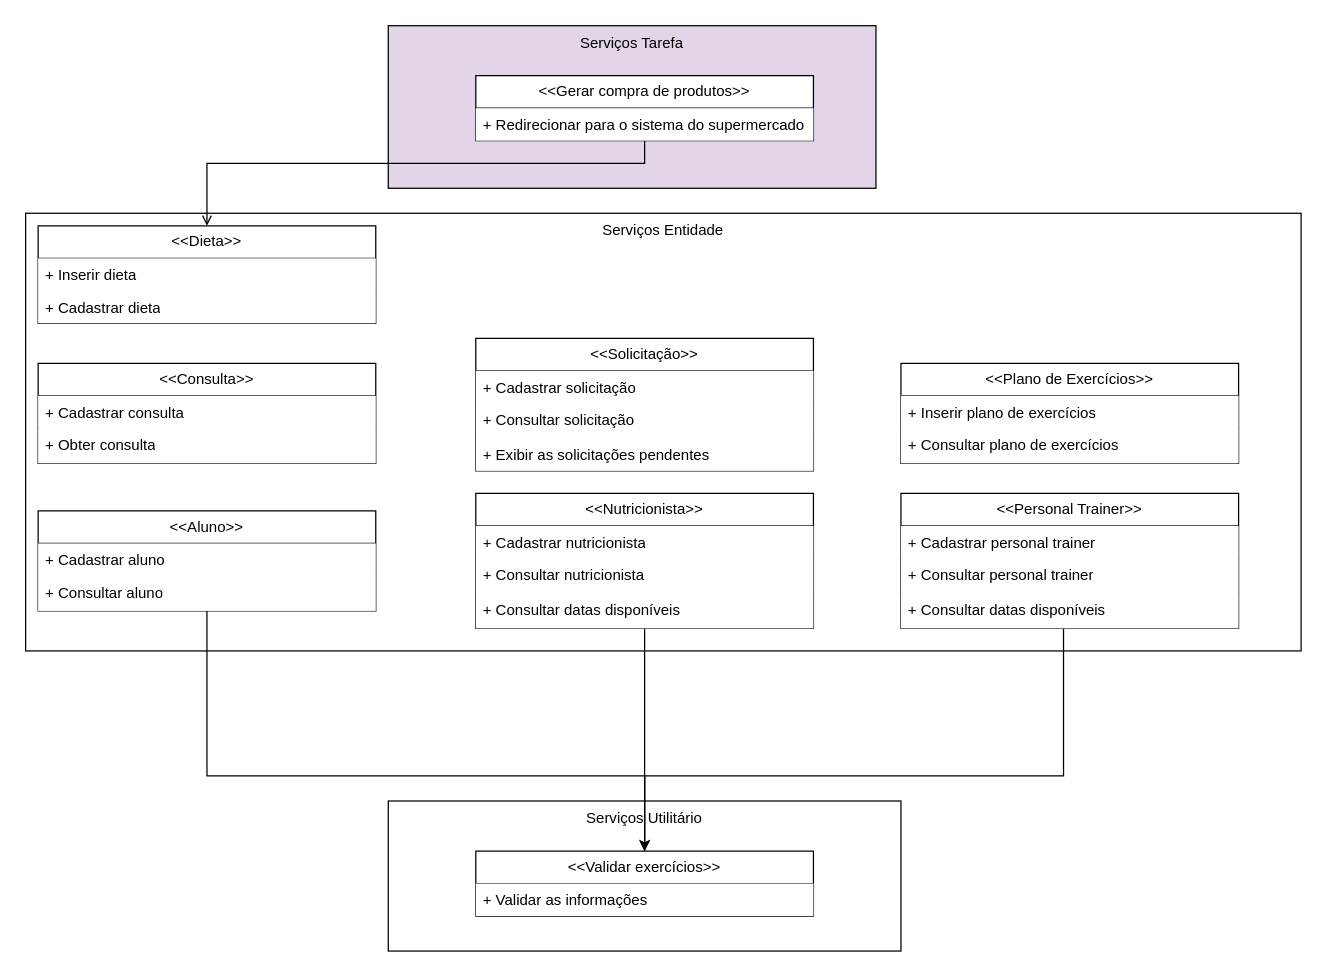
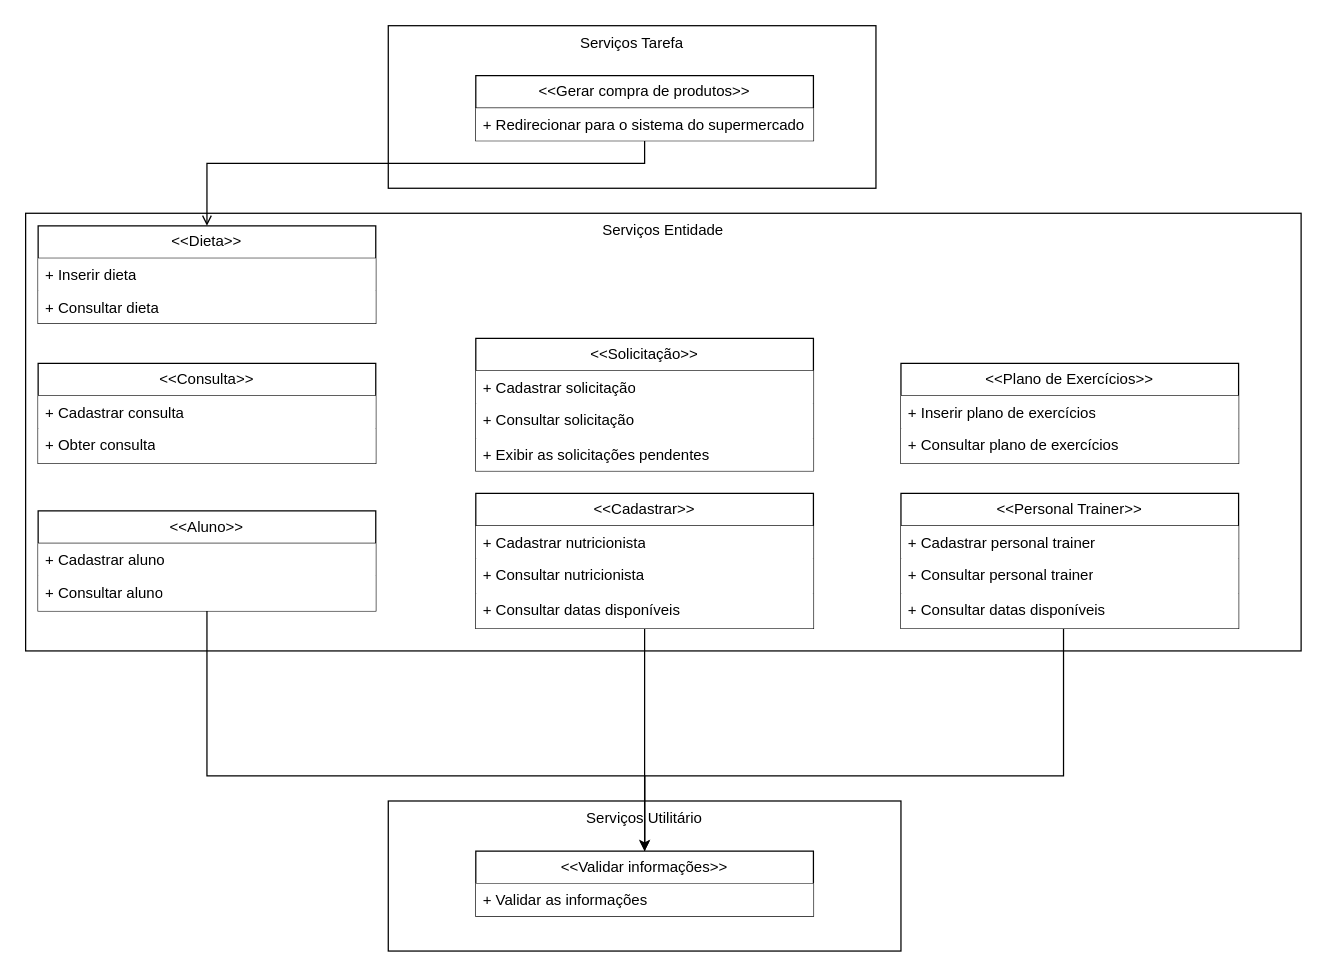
  <mxCell id="0" />
  <mxCell id="1" parent="0" />
  <mxCell id="2" value="Serviços Utilitário" style="rounded=0;whiteSpace=wrap;html=1;verticalAlign=top;" vertex="1" parent="1"><mxGeometry x="310" y="640" width="410" height="120" as="geometry" /></mxCell>
  <mxCell id="3" value="Serviços Entidade" style="rounded=0;whiteSpace=wrap;html=1;verticalAlign=top;" vertex="1" parent="1"><mxGeometry x="20" y="170" width="1020" height="350" as="geometry" /></mxCell>
- <mxCell id="4" value="Serviços Tarefa" style="rounded=0;whiteSpace=wrap;html=1;verticalAlign=top;fillColor=#e1d5e7;" vertex="1" parent="1"><mxGeometry x="310" y="20" width="390" height="130" as="geometry" /></mxCell>
+ <mxCell id="4" value="Serviços Tarefa" style="rounded=0;whiteSpace=wrap;html=1;verticalAlign=top;" vertex="1" parent="1"><mxGeometry x="310" y="20" width="390" height="130" as="geometry" /></mxCell>
  <mxCell id="5" value="&amp;lt;&amp;lt;Solicitação&amp;gt;&amp;gt;" style="swimlane;fontStyle=0;childLayout=stackLayout;horizontal=1;startSize=26;fillColor=default;horizontalStack=0;resizeParent=1;resizeParentMax=0;resizeLast=0;collapsible=1;marginBottom=0;whiteSpace=wrap;html=1;" vertex="1" parent="1"><mxGeometry x="380" y="270" width="270" height="106" as="geometry" /></mxCell>
  <mxCell id="6" value="+&amp;nbsp;Cadastrar solicitação" style="text;strokeColor=none;fillColor=default;align=left;verticalAlign=top;spacingLeft=4;spacingRight=4;overflow=hidden;rotatable=0;points=[[0,0.5],[1,0.5]];portConstraint=eastwest;whiteSpace=wrap;html=1;" vertex="1" parent="5"><mxGeometry y="26" width="270" height="26" as="geometry" /></mxCell>
  <mxCell id="7" value="+&amp;nbsp;Consultar solicitação" style="text;strokeColor=none;fillColor=default;align=left;verticalAlign=top;spacingLeft=4;spacingRight=4;overflow=hidden;rotatable=0;points=[[0,0.5],[1,0.5]];portConstraint=eastwest;whiteSpace=wrap;html=1;" vertex="1" parent="5"><mxGeometry y="52" width="270" height="28" as="geometry" /></mxCell>
  <mxCell id="8" value="+&amp;nbsp;Exibir as solicitações pendentes" style="text;strokeColor=none;fillColor=default;align=left;verticalAlign=top;spacingLeft=4;spacingRight=4;overflow=hidden;rotatable=0;points=[[0,0.5],[1,0.5]];portConstraint=eastwest;whiteSpace=wrap;html=1;" vertex="1" parent="5"><mxGeometry y="80" width="270" height="26" as="geometry" /></mxCell>
  <mxCell id="9" value="&amp;lt;&amp;lt;Dieta&amp;gt;&amp;gt;" style="swimlane;fontStyle=0;childLayout=stackLayout;horizontal=1;startSize=26;fillColor=default;horizontalStack=0;resizeParent=1;resizeParentMax=0;resizeLast=0;collapsible=1;marginBottom=0;whiteSpace=wrap;html=1;" vertex="1" parent="1"><mxGeometry x="30" y="180" width="270" height="78" as="geometry" /></mxCell>
  <mxCell id="10" value="+&amp;nbsp;Inserir dieta" style="text;strokeColor=none;fillColor=default;align=left;verticalAlign=top;spacingLeft=4;spacingRight=4;overflow=hidden;rotatable=0;points=[[0,0.5],[1,0.5]];portConstraint=eastwest;whiteSpace=wrap;html=1;" vertex="1" parent="9"><mxGeometry y="26" width="270" height="26" as="geometry" /></mxCell>
- <mxCell id="11" value="+&amp;nbsp;Cadastrar dieta" style="text;strokeColor=none;fillColor=default;align=left;verticalAlign=top;spacingLeft=4;spacingRight=4;overflow=hidden;rotatable=0;points=[[0,0.5],[1,0.5]];portConstraint=eastwest;whiteSpace=wrap;html=1;" vertex="1" parent="9"><mxGeometry y="52" width="270" height="26" as="geometry" /></mxCell>
+ <mxCell id="11" value="+&amp;nbsp;Consultar dieta" style="text;strokeColor=none;fillColor=default;align=left;verticalAlign=top;spacingLeft=4;spacingRight=4;overflow=hidden;rotatable=0;points=[[0,0.5],[1,0.5]];portConstraint=eastwest;whiteSpace=wrap;html=1;" vertex="1" parent="9"><mxGeometry y="52" width="270" height="26" as="geometry" /></mxCell>
  <mxCell id="12" value="&amp;lt;&amp;lt;Plano de Exercícios&amp;gt;&amp;gt;" style="swimlane;fontStyle=0;childLayout=stackLayout;horizontal=1;startSize=26;fillColor=default;horizontalStack=0;resizeParent=1;resizeParentMax=0;resizeLast=0;collapsible=1;marginBottom=0;whiteSpace=wrap;html=1;" vertex="1" parent="1"><mxGeometry x="720" y="290" width="270" height="80" as="geometry" /></mxCell>
  <mxCell id="13" value="+&amp;nbsp;Inserir plano de exercícios" style="text;strokeColor=none;fillColor=default;align=left;verticalAlign=top;spacingLeft=4;spacingRight=4;overflow=hidden;rotatable=0;points=[[0,0.5],[1,0.5]];portConstraint=eastwest;whiteSpace=wrap;html=1;" vertex="1" parent="12"><mxGeometry y="26" width="270" height="26" as="geometry" /></mxCell>
  <mxCell id="14" value="+&amp;nbsp;Consultar plano de exercícios" style="text;strokeColor=none;fillColor=default;align=left;verticalAlign=top;spacingLeft=4;spacingRight=4;overflow=hidden;rotatable=0;points=[[0,0.5],[1,0.5]];portConstraint=eastwest;whiteSpace=wrap;html=1;" vertex="1" parent="12"><mxGeometry y="52" width="270" height="28" as="geometry" /></mxCell>
  <mxCell id="15" value="&amp;lt;&amp;lt;Consulta&amp;gt;&amp;gt;" style="swimlane;fontStyle=0;childLayout=stackLayout;horizontal=1;startSize=26;fillColor=default;horizontalStack=0;resizeParent=1;resizeParentMax=0;resizeLast=0;collapsible=1;marginBottom=0;whiteSpace=wrap;html=1;" vertex="1" parent="1"><mxGeometry x="30" y="290" width="270" height="80" as="geometry" /></mxCell>
  <mxCell id="16" value="+&amp;nbsp;Cadastrar consulta" style="text;strokeColor=none;fillColor=default;align=left;verticalAlign=top;spacingLeft=4;spacingRight=4;overflow=hidden;rotatable=0;points=[[0,0.5],[1,0.5]];portConstraint=eastwest;whiteSpace=wrap;html=1;" vertex="1" parent="15"><mxGeometry y="26" width="270" height="26" as="geometry" /></mxCell>
  <mxCell id="17" value="+&amp;nbsp;Obter consulta" style="text;strokeColor=none;fillColor=default;align=left;verticalAlign=top;spacingLeft=4;spacingRight=4;overflow=hidden;rotatable=0;points=[[0,0.5],[1,0.5]];portConstraint=eastwest;whiteSpace=wrap;html=1;" vertex="1" parent="15"><mxGeometry y="52" width="270" height="28" as="geometry" /></mxCell>
  <mxCell id="18" style="edgeStyle=orthogonalEdgeStyle;rounded=0;orthogonalLoop=1;jettySize=auto;html=1;endArrow=none;" edge="1" parent="1" source="19" target="35"><mxGeometry relative="1" as="geometry"><Array as="points"><mxPoint x="165" y="620" /><mxPoint x="515" y="620" /></Array></mxGeometry></mxCell>
  <mxCell id="19" value="&amp;lt;&amp;lt;Aluno&amp;gt;&amp;gt;" style="swimlane;fontStyle=0;childLayout=stackLayout;horizontal=1;startSize=26;fillColor=default;horizontalStack=0;resizeParent=1;resizeParentMax=0;resizeLast=0;collapsible=1;marginBottom=0;whiteSpace=wrap;html=1;" vertex="1" parent="1"><mxGeometry x="30" y="408" width="270" height="80" as="geometry" /></mxCell>
  <mxCell id="20" value="+&amp;nbsp;Cadastrar aluno" style="text;strokeColor=none;fillColor=default;align=left;verticalAlign=top;spacingLeft=4;spacingRight=4;overflow=hidden;rotatable=0;points=[[0,0.5],[1,0.5]];portConstraint=eastwest;whiteSpace=wrap;html=1;" vertex="1" parent="19"><mxGeometry y="26" width="270" height="26" as="geometry" /></mxCell>
  <mxCell id="21" value="+&amp;nbsp;Consultar aluno" style="text;strokeColor=none;fillColor=default;align=left;verticalAlign=top;spacingLeft=4;spacingRight=4;overflow=hidden;rotatable=0;points=[[0,0.5],[1,0.5]];portConstraint=eastwest;whiteSpace=wrap;html=1;" vertex="1" parent="19"><mxGeometry y="52" width="270" height="28" as="geometry" /></mxCell>
  <mxCell id="22" style="edgeStyle=orthogonalEdgeStyle;rounded=0;orthogonalLoop=1;jettySize=auto;html=1;entryX=0.5;entryY=0;entryDx=0;entryDy=0;" edge="1" parent="1" source="23" target="35"><mxGeometry relative="1" as="geometry"><Array as="points"><mxPoint x="515" y="650" /><mxPoint x="515" y="650" /></Array></mxGeometry></mxCell>
- <mxCell id="23" value="&amp;lt;&amp;lt;Nutricionista&amp;gt;&amp;gt;" style="swimlane;fontStyle=0;childLayout=stackLayout;horizontal=1;startSize=26;fillColor=default;horizontalStack=0;resizeParent=1;resizeParentMax=0;resizeLast=0;collapsible=1;marginBottom=0;whiteSpace=wrap;html=1;" vertex="1" parent="1"><mxGeometry x="380" y="394" width="270" height="108" as="geometry" /></mxCell>
+ <mxCell id="23" value="&amp;lt;&amp;lt;Cadastrar&amp;gt;&amp;gt;" style="swimlane;fontStyle=0;childLayout=stackLayout;horizontal=1;startSize=26;fillColor=default;horizontalStack=0;resizeParent=1;resizeParentMax=0;resizeLast=0;collapsible=1;marginBottom=0;whiteSpace=wrap;html=1;" vertex="1" parent="1"><mxGeometry x="380" y="394" width="270" height="108" as="geometry" /></mxCell>
  <mxCell id="24" value="+&amp;nbsp;Cadastrar&amp;nbsp;nutricionista" style="text;strokeColor=none;fillColor=default;align=left;verticalAlign=top;spacingLeft=4;spacingRight=4;overflow=hidden;rotatable=0;points=[[0,0.5],[1,0.5]];portConstraint=eastwest;whiteSpace=wrap;html=1;" vertex="1" parent="23"><mxGeometry y="26" width="270" height="26" as="geometry" /></mxCell>
  <mxCell id="25" value="+&amp;nbsp;Consultar&amp;nbsp;nutricionista" style="text;strokeColor=none;fillColor=default;align=left;verticalAlign=top;spacingLeft=4;spacingRight=4;overflow=hidden;rotatable=0;points=[[0,0.5],[1,0.5]];portConstraint=eastwest;whiteSpace=wrap;html=1;" vertex="1" parent="23"><mxGeometry y="52" width="270" height="28" as="geometry" /></mxCell>
  <mxCell id="26" value="+&amp;nbsp;Consultar&amp;nbsp;datas disponíveis" style="text;strokeColor=none;fillColor=default;align=left;verticalAlign=top;spacingLeft=4;spacingRight=4;overflow=hidden;rotatable=0;points=[[0,0.5],[1,0.5]];portConstraint=eastwest;whiteSpace=wrap;html=1;" vertex="1" parent="23"><mxGeometry y="80" width="270" height="28" as="geometry" /></mxCell>
  <mxCell id="27" style="edgeStyle=orthogonalEdgeStyle;rounded=0;orthogonalLoop=1;jettySize=auto;html=1;entryX=0.5;entryY=0;entryDx=0;entryDy=0;endArrow=open;" edge="1" parent="1" source="28" target="35"><mxGeometry relative="1" as="geometry"><Array as="points"><mxPoint x="850" y="620" /><mxPoint x="515" y="620" /></Array></mxGeometry></mxCell>
  <mxCell id="28" value="&amp;lt;&amp;lt;Personal Trainer&amp;gt;&amp;gt;" style="swimlane;fontStyle=0;childLayout=stackLayout;horizontal=1;startSize=26;fillColor=default;horizontalStack=0;resizeParent=1;resizeParentMax=0;resizeLast=0;collapsible=1;marginBottom=0;whiteSpace=wrap;html=1;" vertex="1" parent="1"><mxGeometry x="720" y="394" width="270" height="108" as="geometry" /></mxCell>
  <mxCell id="29" value="+&amp;nbsp;Cadastrar&amp;nbsp;personal trainer" style="text;strokeColor=none;fillColor=default;align=left;verticalAlign=top;spacingLeft=4;spacingRight=4;overflow=hidden;rotatable=0;points=[[0,0.5],[1,0.5]];portConstraint=eastwest;whiteSpace=wrap;html=1;" vertex="1" parent="28"><mxGeometry y="26" width="270" height="26" as="geometry" /></mxCell>
  <mxCell id="30" value="+&amp;nbsp;Consultar&amp;nbsp;personal trainer" style="text;strokeColor=none;fillColor=default;align=left;verticalAlign=top;spacingLeft=4;spacingRight=4;overflow=hidden;rotatable=0;points=[[0,0.5],[1,0.5]];portConstraint=eastwest;whiteSpace=wrap;html=1;" vertex="1" parent="28"><mxGeometry y="52" width="270" height="28" as="geometry" /></mxCell>
  <mxCell id="31" value="+&amp;nbsp;Consultar&amp;nbsp;datas disponíveis" style="text;strokeColor=none;fillColor=default;align=left;verticalAlign=top;spacingLeft=4;spacingRight=4;overflow=hidden;rotatable=0;points=[[0,0.5],[1,0.5]];portConstraint=eastwest;whiteSpace=wrap;html=1;" vertex="1" parent="28"><mxGeometry y="80" width="270" height="28" as="geometry" /></mxCell>
  <mxCell id="32" style="edgeStyle=orthogonalEdgeStyle;rounded=0;orthogonalLoop=1;jettySize=auto;html=1;endArrow=open;" edge="1" parent="1" source="33" target="9"><mxGeometry relative="1" as="geometry"><Array as="points"><mxPoint x="515" y="130" /><mxPoint x="165" y="130" /></Array></mxGeometry></mxCell>
  <mxCell id="33" value="&amp;lt;&amp;lt;Gerar compra de produtos&amp;gt;&amp;gt;" style="swimlane;fontStyle=0;childLayout=stackLayout;horizontal=1;startSize=26;fillColor=default;horizontalStack=0;resizeParent=1;resizeParentMax=0;resizeLast=0;collapsible=1;marginBottom=0;whiteSpace=wrap;html=1;" vertex="1" parent="1"><mxGeometry x="380" y="60" width="270" height="52" as="geometry" /></mxCell>
  <mxCell id="34" value="+&amp;nbsp;Redirecionar para o sistema do supermercado" style="text;strokeColor=none;fillColor=default;align=left;verticalAlign=top;spacingLeft=4;spacingRight=4;overflow=hidden;rotatable=0;points=[[0,0.5],[1,0.5]];portConstraint=eastwest;whiteSpace=wrap;html=1;" vertex="1" parent="33"><mxGeometry y="26" width="270" height="26" as="geometry" /></mxCell>
- <mxCell id="35" value="&amp;lt;&amp;lt;Validar exercícios&amp;gt;&amp;gt;" style="swimlane;fontStyle=0;childLayout=stackLayout;horizontal=1;startSize=26;fillColor=default;horizontalStack=0;resizeParent=1;resizeParentMax=0;resizeLast=0;collapsible=1;marginBottom=0;whiteSpace=wrap;html=1;" vertex="1" parent="1"><mxGeometry x="380" y="680" width="270" height="52" as="geometry" /></mxCell>
+ <mxCell id="35" value="&amp;lt;&amp;lt;Validar informações&amp;gt;&amp;gt;" style="swimlane;fontStyle=0;childLayout=stackLayout;horizontal=1;startSize=26;fillColor=default;horizontalStack=0;resizeParent=1;resizeParentMax=0;resizeLast=0;collapsible=1;marginBottom=0;whiteSpace=wrap;html=1;" vertex="1" parent="1"><mxGeometry x="380" y="680" width="270" height="52" as="geometry" /></mxCell>
  <mxCell id="36" value="+&amp;nbsp;Validar as informações" style="text;strokeColor=none;fillColor=default;align=left;verticalAlign=top;spacingLeft=4;spacingRight=4;overflow=hidden;rotatable=0;points=[[0,0.5],[1,0.5]];portConstraint=eastwest;whiteSpace=wrap;html=1;" vertex="1" parent="35"><mxGeometry y="26" width="270" height="26" as="geometry" /></mxCell>
